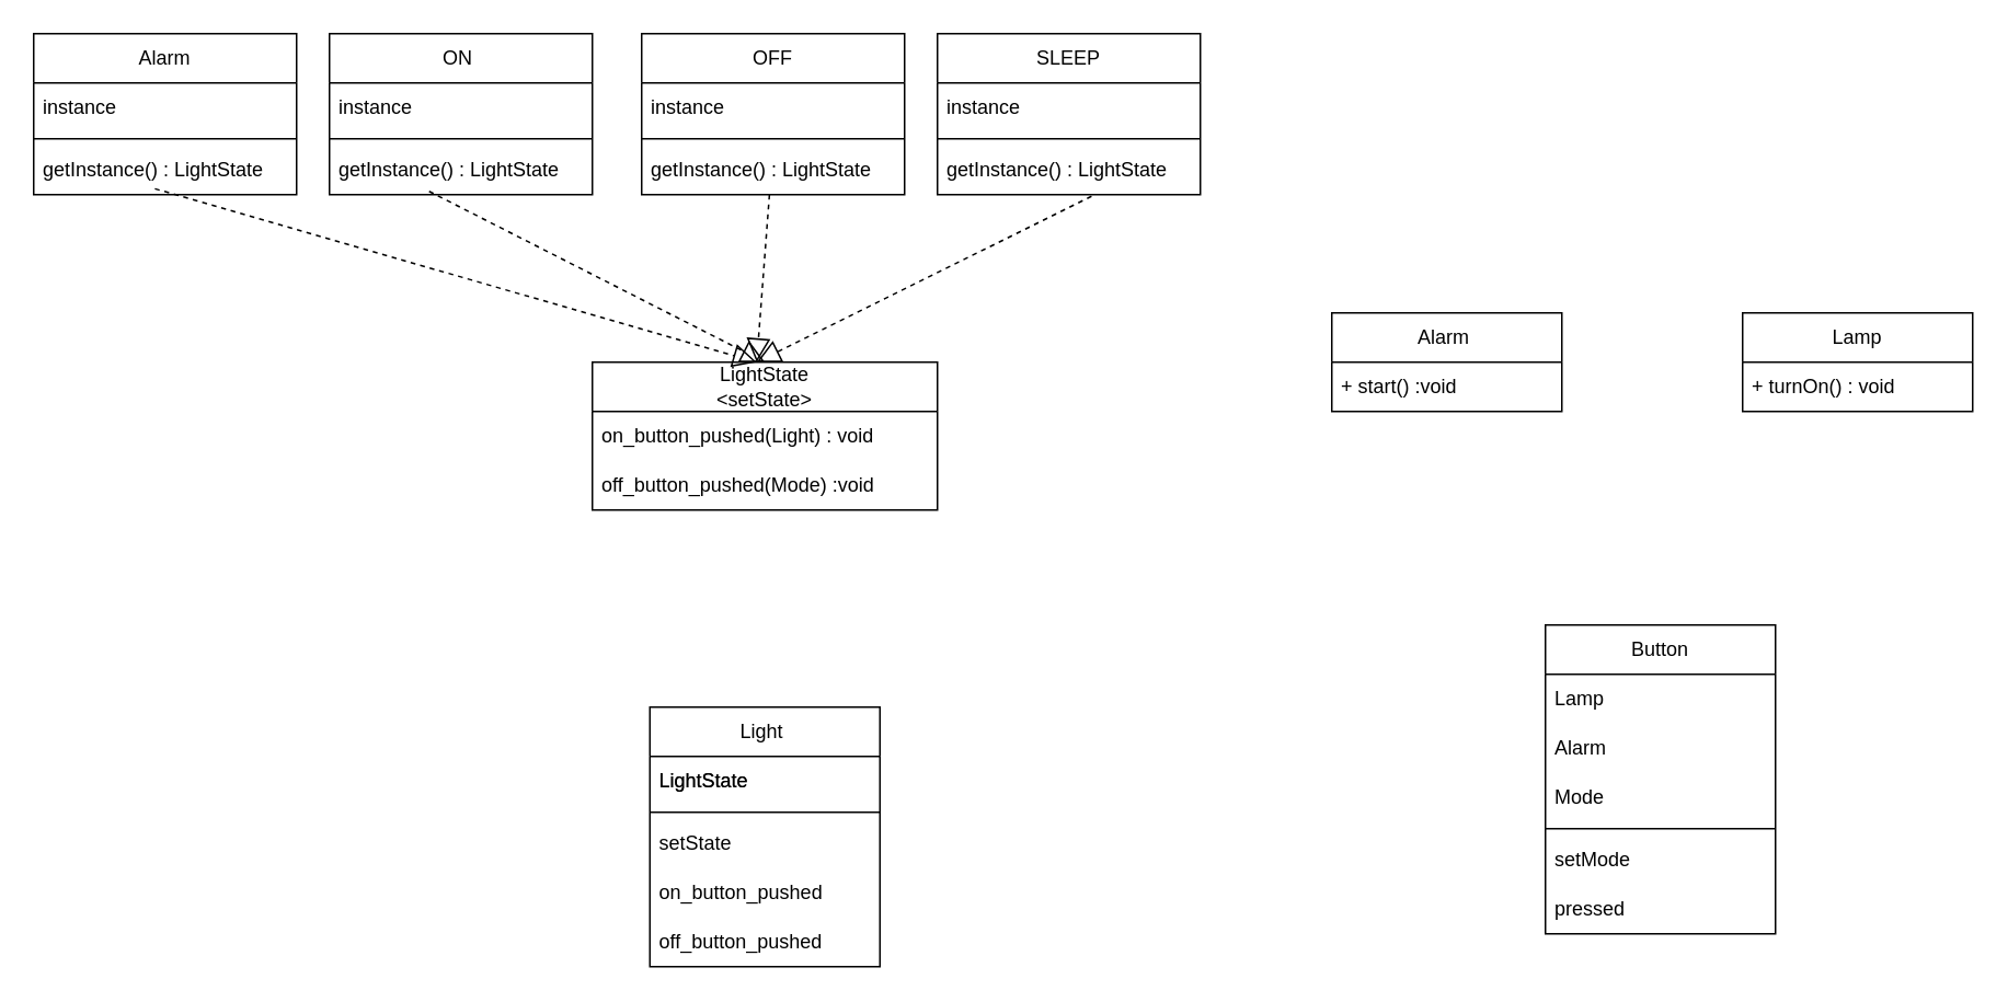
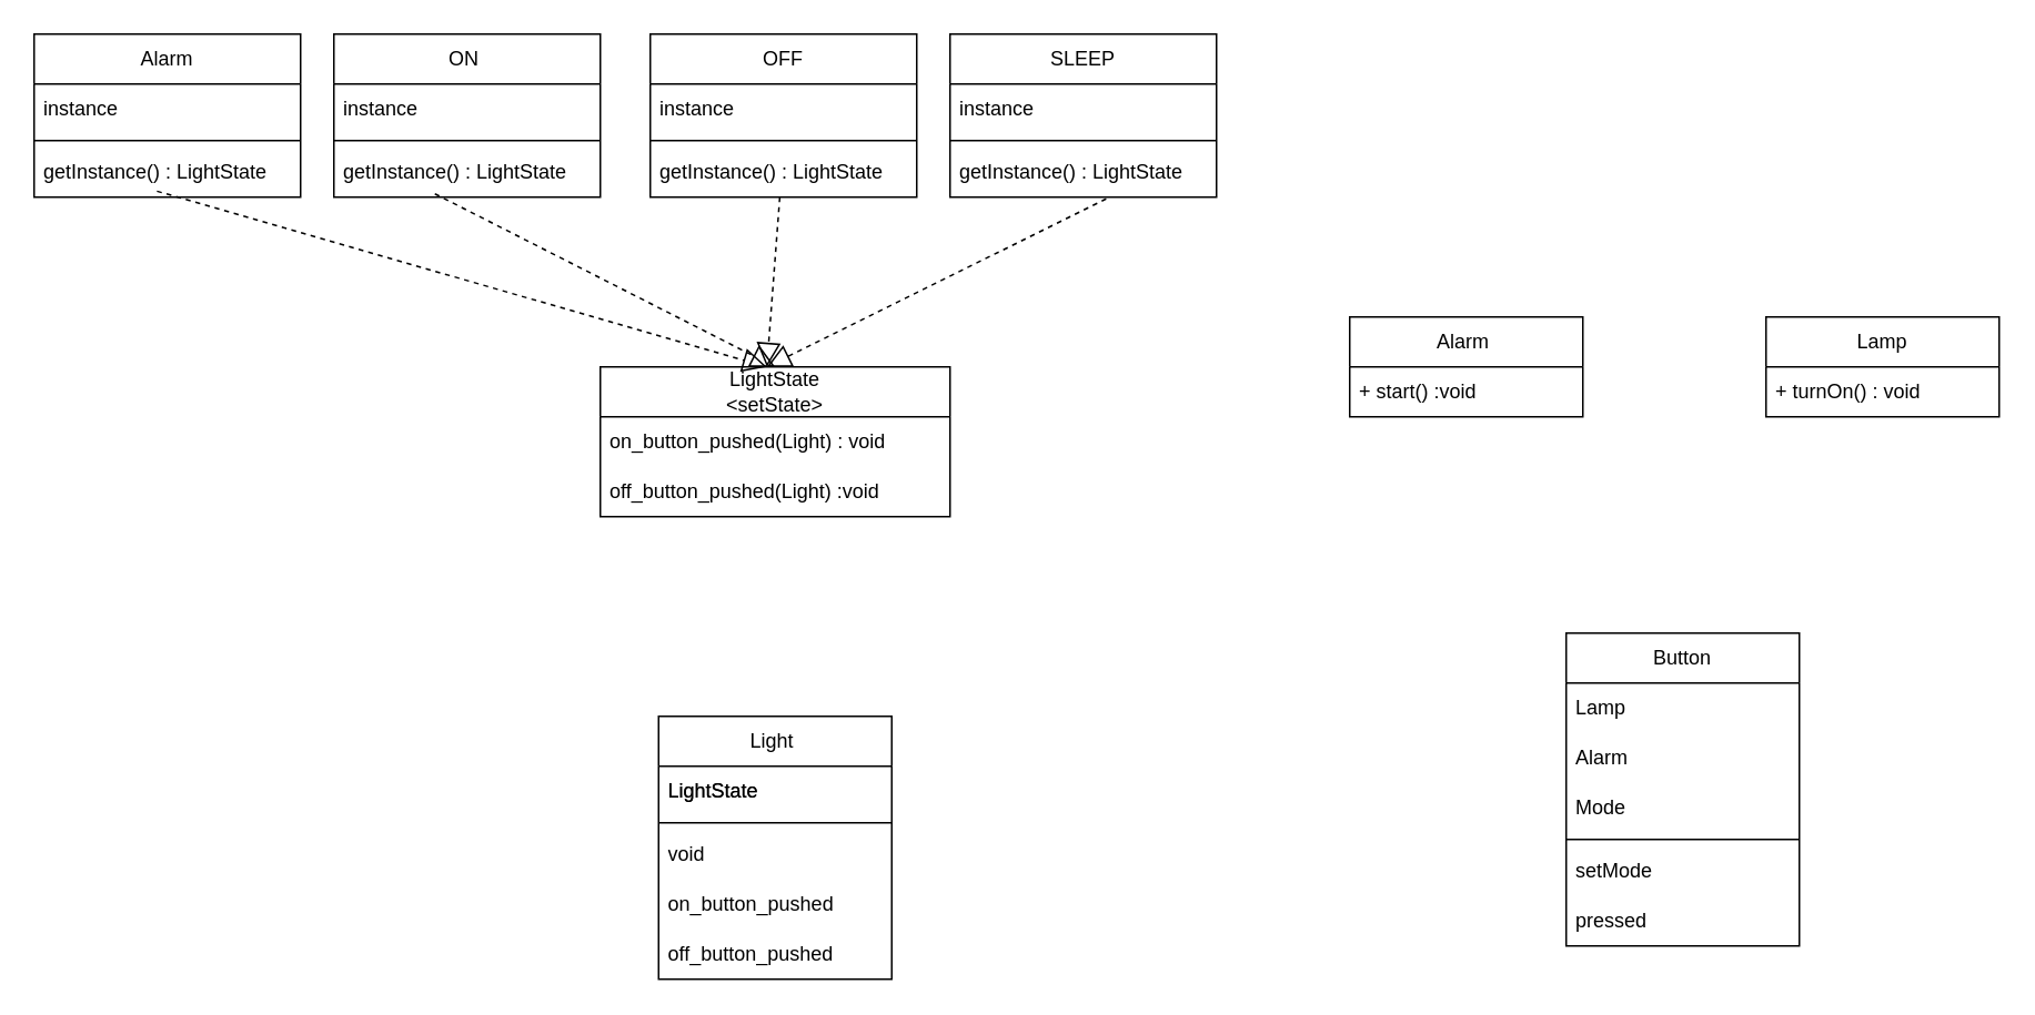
  <mxCell id="0" />
  <mxCell id="1" parent="0" />
  <mxCell id="2" value="Alarm&amp;nbsp;" style="swimlane;fontStyle=0;childLayout=stackLayout;horizontal=1;startSize=30;horizontalStack=0;resizeParent=1;resizeParentMax=0;resizeLast=0;collapsible=1;marginBottom=0;whiteSpace=wrap;html=1;" vertex="1" parent="1"><mxGeometry x="810" y="190" width="140" height="60" as="geometry" /></mxCell>
  <mxCell id="3" value="+ start()&lt;span style=&quot;background-color: initial;&quot;&gt;&amp;nbsp;:void&lt;/span&gt;" style="text;strokeColor=none;fillColor=none;align=left;verticalAlign=middle;spacingLeft=4;spacingRight=4;overflow=hidden;points=[[0,0.5],[1,0.5]];portConstraint=eastwest;rotatable=0;whiteSpace=wrap;html=1;" vertex="1" parent="2"><mxGeometry y="30" width="140" height="30" as="geometry" /></mxCell>
  <mxCell id="4" value="Lamp" style="swimlane;fontStyle=0;childLayout=stackLayout;horizontal=1;startSize=30;horizontalStack=0;resizeParent=1;resizeParentMax=0;resizeLast=0;collapsible=1;marginBottom=0;whiteSpace=wrap;html=1;" vertex="1" parent="1"><mxGeometry x="1060" y="190" width="140" height="60" as="geometry" /></mxCell>
  <mxCell id="5" value="+ turnOn() : void" style="text;strokeColor=none;fillColor=none;align=left;verticalAlign=middle;spacingLeft=4;spacingRight=4;overflow=hidden;points=[[0,0.5],[1,0.5]];portConstraint=eastwest;rotatable=0;whiteSpace=wrap;html=1;" vertex="1" parent="4"><mxGeometry y="30" width="140" height="30" as="geometry" /></mxCell>
  <mxCell id="6" value="Button" style="swimlane;fontStyle=0;childLayout=stackLayout;horizontal=1;startSize=30;horizontalStack=0;resizeParent=1;resizeParentMax=0;resizeLast=0;collapsible=1;marginBottom=0;whiteSpace=wrap;html=1;" vertex="1" parent="1"><mxGeometry x="940" y="380" width="140" height="188" as="geometry" /></mxCell>
  <mxCell id="7" value="Lamp&amp;nbsp;" style="text;strokeColor=none;fillColor=none;align=left;verticalAlign=middle;spacingLeft=4;spacingRight=4;overflow=hidden;points=[[0,0.5],[1,0.5]];portConstraint=eastwest;rotatable=0;whiteSpace=wrap;html=1;" vertex="1" parent="6"><mxGeometry y="30" width="140" height="30" as="geometry" /></mxCell>
  <mxCell id="8" value="Alarm&amp;nbsp;" style="text;strokeColor=none;fillColor=none;align=left;verticalAlign=middle;spacingLeft=4;spacingRight=4;overflow=hidden;points=[[0,0.5],[1,0.5]];portConstraint=eastwest;rotatable=0;whiteSpace=wrap;html=1;" vertex="1" parent="6"><mxGeometry y="60" width="140" height="30" as="geometry" /></mxCell>
  <mxCell id="9" value="Mode&amp;nbsp;" style="text;strokeColor=none;fillColor=none;align=left;verticalAlign=middle;spacingLeft=4;spacingRight=4;overflow=hidden;points=[[0,0.5],[1,0.5]];portConstraint=eastwest;rotatable=0;whiteSpace=wrap;html=1;" vertex="1" parent="6"><mxGeometry y="90" width="140" height="30" as="geometry" /></mxCell>
  <mxCell id="10" value="" style="line;strokeWidth=1;fillColor=none;align=left;verticalAlign=middle;spacingTop=-1;spacingLeft=3;spacingRight=3;rotatable=0;labelPosition=right;points=[];portConstraint=eastwest;strokeColor=inherit;" vertex="1" parent="6"><mxGeometry y="120" width="140" height="8" as="geometry" /></mxCell>
  <mxCell id="11" value="setMode" style="text;strokeColor=none;fillColor=none;align=left;verticalAlign=middle;spacingLeft=4;spacingRight=4;overflow=hidden;points=[[0,0.5],[1,0.5]];portConstraint=eastwest;rotatable=0;whiteSpace=wrap;html=1;" vertex="1" parent="6"><mxGeometry y="128" width="140" height="30" as="geometry" /></mxCell>
  <mxCell id="12" value="pressed" style="text;strokeColor=none;fillColor=none;align=left;verticalAlign=middle;spacingLeft=4;spacingRight=4;overflow=hidden;points=[[0,0.5],[1,0.5]];portConstraint=eastwest;rotatable=0;whiteSpace=wrap;html=1;" vertex="1" parent="6"><mxGeometry y="158" width="140" height="30" as="geometry" /></mxCell>
  <mxCell id="13" value="LightState&lt;br&gt;&amp;lt;setState&amp;gt;" style="swimlane;fontStyle=0;childLayout=stackLayout;horizontal=1;startSize=30;horizontalStack=0;resizeParent=1;resizeParentMax=0;resizeLast=0;collapsible=1;marginBottom=0;whiteSpace=wrap;html=1;" vertex="1" parent="1"><mxGeometry x="360" y="220" width="210" height="90" as="geometry" /></mxCell>
  <mxCell id="14" value="on_button_pushed(Light) : void" style="text;strokeColor=none;fillColor=none;align=left;verticalAlign=middle;spacingLeft=4;spacingRight=4;overflow=hidden;points=[[0,0.5],[1,0.5]];portConstraint=eastwest;rotatable=0;whiteSpace=wrap;html=1;" vertex="1" parent="13"><mxGeometry y="30" width="210" height="30" as="geometry" /></mxCell>
- <mxCell id="15" value="off_button_pushed(Mode) :void" style="text;strokeColor=none;fillColor=none;align=left;verticalAlign=middle;spacingLeft=4;spacingRight=4;overflow=hidden;points=[[0,0.5],[1,0.5]];portConstraint=eastwest;rotatable=0;whiteSpace=wrap;html=1;" vertex="1" parent="13"><mxGeometry y="60" width="210" height="30" as="geometry" /></mxCell>
+ <mxCell id="15" value="off_button_pushed(Light) :void" style="text;strokeColor=none;fillColor=none;align=left;verticalAlign=middle;spacingLeft=4;spacingRight=4;overflow=hidden;points=[[0,0.5],[1,0.5]];portConstraint=eastwest;rotatable=0;whiteSpace=wrap;html=1;" vertex="1" parent="13"><mxGeometry y="60" width="210" height="30" as="geometry" /></mxCell>
  <mxCell id="16" value="Light&amp;nbsp;" style="swimlane;fontStyle=0;childLayout=stackLayout;horizontal=1;startSize=30;horizontalStack=0;resizeParent=1;resizeParentMax=0;resizeLast=0;collapsible=1;marginBottom=0;whiteSpace=wrap;html=1;" vertex="1" parent="1"><mxGeometry x="395" y="430" width="140" height="158" as="geometry" /></mxCell>
  <mxCell id="17" value="LightState&amp;nbsp;" style="text;strokeColor=none;fillColor=none;align=left;verticalAlign=middle;spacingLeft=4;spacingRight=4;overflow=hidden;points=[[0,0.5],[1,0.5]];portConstraint=eastwest;rotatable=0;whiteSpace=wrap;html=1;" vertex="1" parent="16"><mxGeometry y="30" width="140" height="30" as="geometry" /></mxCell>
  <mxCell id="18" value="" style="line;strokeWidth=1;fillColor=none;align=left;verticalAlign=middle;spacingTop=-1;spacingLeft=3;spacingRight=3;rotatable=0;labelPosition=right;points=[];portConstraint=eastwest;strokeColor=inherit;" vertex="1" parent="16"><mxGeometry y="60" width="140" height="8" as="geometry" /></mxCell>
- <mxCell id="19" value="setState" style="text;strokeColor=none;fillColor=none;align=left;verticalAlign=middle;spacingLeft=4;spacingRight=4;overflow=hidden;points=[[0,0.5],[1,0.5]];portConstraint=eastwest;rotatable=0;whiteSpace=wrap;html=1;" vertex="1" parent="16"><mxGeometry y="68" width="140" height="30" as="geometry" /></mxCell>
+ <mxCell id="19" value="void" style="text;strokeColor=none;fillColor=none;align=left;verticalAlign=middle;spacingLeft=4;spacingRight=4;overflow=hidden;points=[[0,0.5],[1,0.5]];portConstraint=eastwest;rotatable=0;whiteSpace=wrap;html=1;" vertex="1" parent="16"><mxGeometry y="68" width="140" height="30" as="geometry" /></mxCell>
  <mxCell id="20" value="on_button_pushed" style="text;strokeColor=none;fillColor=none;align=left;verticalAlign=middle;spacingLeft=4;spacingRight=4;overflow=hidden;points=[[0,0.5],[1,0.5]];portConstraint=eastwest;rotatable=0;whiteSpace=wrap;html=1;" vertex="1" parent="16"><mxGeometry y="98" width="140" height="30" as="geometry" /></mxCell>
  <mxCell id="21" value="off_button_pushed" style="text;strokeColor=none;fillColor=none;align=left;verticalAlign=middle;spacingLeft=4;spacingRight=4;overflow=hidden;points=[[0,0.5],[1,0.5]];portConstraint=eastwest;rotatable=0;whiteSpace=wrap;html=1;" vertex="1" parent="16"><mxGeometry y="128" width="140" height="30" as="geometry" /></mxCell>
  <mxCell id="22" value="ON&amp;nbsp;" style="swimlane;fontStyle=0;childLayout=stackLayout;horizontal=1;startSize=30;horizontalStack=0;resizeParent=1;resizeParentMax=0;resizeLast=0;collapsible=1;marginBottom=0;whiteSpace=wrap;html=1;" vertex="1" parent="1"><mxGeometry x="200" y="20" width="160" height="98" as="geometry" /></mxCell>
  <mxCell id="23" value="instance" style="text;strokeColor=none;fillColor=none;align=left;verticalAlign=middle;spacingLeft=4;spacingRight=4;overflow=hidden;points=[[0,0.5],[1,0.5]];portConstraint=eastwest;rotatable=0;whiteSpace=wrap;html=1;" vertex="1" parent="22"><mxGeometry y="30" width="160" height="30" as="geometry" /></mxCell>
  <mxCell id="24" value="" style="line;strokeWidth=1;fillColor=none;align=left;verticalAlign=middle;spacingTop=-1;spacingLeft=3;spacingRight=3;rotatable=0;labelPosition=right;points=[];portConstraint=eastwest;strokeColor=inherit;" vertex="1" parent="22"><mxGeometry y="60" width="160" height="8" as="geometry" /></mxCell>
  <mxCell id="25" value="getInstance() : LightState" style="text;strokeColor=none;fillColor=none;align=left;verticalAlign=middle;spacingLeft=4;spacingRight=4;overflow=hidden;points=[[0,0.5],[1,0.5]];portConstraint=eastwest;rotatable=0;whiteSpace=wrap;html=1;" vertex="1" parent="22"><mxGeometry y="68" width="160" height="30" as="geometry" /></mxCell>
  <mxCell id="26" value="OFF" style="swimlane;fontStyle=0;childLayout=stackLayout;horizontal=1;startSize=30;horizontalStack=0;resizeParent=1;resizeParentMax=0;resizeLast=0;collapsible=1;marginBottom=0;whiteSpace=wrap;html=1;" vertex="1" parent="1"><mxGeometry x="390" y="20" width="160" height="98" as="geometry" /></mxCell>
  <mxCell id="27" value="instance" style="text;strokeColor=none;fillColor=none;align=left;verticalAlign=middle;spacingLeft=4;spacingRight=4;overflow=hidden;points=[[0,0.5],[1,0.5]];portConstraint=eastwest;rotatable=0;whiteSpace=wrap;html=1;" vertex="1" parent="26"><mxGeometry y="30" width="160" height="30" as="geometry" /></mxCell>
  <mxCell id="28" value="" style="line;strokeWidth=1;fillColor=none;align=left;verticalAlign=middle;spacingTop=-1;spacingLeft=3;spacingRight=3;rotatable=0;labelPosition=right;points=[];portConstraint=eastwest;strokeColor=inherit;" vertex="1" parent="26"><mxGeometry y="60" width="160" height="8" as="geometry" /></mxCell>
  <mxCell id="29" value="getInstance() : LightState" style="text;strokeColor=none;fillColor=none;align=left;verticalAlign=middle;spacingLeft=4;spacingRight=4;overflow=hidden;points=[[0,0.5],[1,0.5]];portConstraint=eastwest;rotatable=0;whiteSpace=wrap;html=1;" vertex="1" parent="26"><mxGeometry y="68" width="160" height="30" as="geometry" /></mxCell>
  <mxCell id="30" value="SLEEP" style="swimlane;fontStyle=0;childLayout=stackLayout;horizontal=1;startSize=30;horizontalStack=0;resizeParent=1;resizeParentMax=0;resizeLast=0;collapsible=1;marginBottom=0;whiteSpace=wrap;html=1;" vertex="1" parent="1"><mxGeometry x="570" y="20" width="160" height="98" as="geometry" /></mxCell>
  <mxCell id="31" value="instance" style="text;strokeColor=none;fillColor=none;align=left;verticalAlign=middle;spacingLeft=4;spacingRight=4;overflow=hidden;points=[[0,0.5],[1,0.5]];portConstraint=eastwest;rotatable=0;whiteSpace=wrap;html=1;" vertex="1" parent="30"><mxGeometry y="30" width="160" height="30" as="geometry" /></mxCell>
  <mxCell id="32" value="" style="line;strokeWidth=1;fillColor=none;align=left;verticalAlign=middle;spacingTop=-1;spacingLeft=3;spacingRight=3;rotatable=0;labelPosition=right;points=[];portConstraint=eastwest;strokeColor=inherit;" vertex="1" parent="30"><mxGeometry y="60" width="160" height="8" as="geometry" /></mxCell>
  <mxCell id="33" value="getInstance() : LightState" style="text;strokeColor=none;fillColor=none;align=left;verticalAlign=middle;spacingLeft=4;spacingRight=4;overflow=hidden;points=[[0,0.5],[1,0.5]];portConstraint=eastwest;rotatable=0;whiteSpace=wrap;html=1;" vertex="1" parent="30"><mxGeometry y="68" width="160" height="30" as="geometry" /></mxCell>
  <mxCell id="34" value="" style="endArrow=block;dashed=1;endFill=0;endSize=12;html=1;rounded=0;exitX=0.379;exitY=0.933;exitDx=0;exitDy=0;exitPerimeter=0;entryX=0.5;entryY=0;entryDx=0;entryDy=0;" edge="1" parent="1" source="25" target="13"><mxGeometry width="160" relative="1" as="geometry"><mxPoint x="320" y="180" as="sourcePoint" /><mxPoint x="480" y="180" as="targetPoint" /></mxGeometry></mxCell>
  <mxCell id="35" value="" style="endArrow=block;dashed=1;endFill=0;endSize=12;html=1;rounded=0;exitX=0.486;exitY=1;exitDx=0;exitDy=0;exitPerimeter=0;" edge="1" parent="1" source="29"><mxGeometry width="160" relative="1" as="geometry"><mxPoint x="263" y="148" as="sourcePoint" /><mxPoint x="460" y="220" as="targetPoint" /></mxGeometry></mxCell>
  <mxCell id="36" value="" style="endArrow=block;dashed=1;endFill=0;endSize=12;html=1;rounded=0;exitX=0.586;exitY=1.033;exitDx=0;exitDy=0;exitPerimeter=0;" edge="1" parent="1" source="33"><mxGeometry width="160" relative="1" as="geometry"><mxPoint x="273" y="158" as="sourcePoint" /><mxPoint x="460" y="220" as="targetPoint" /></mxGeometry></mxCell>
  <mxCell id="37" value="LightState&amp;nbsp;" style="text;strokeColor=none;fillColor=none;align=left;verticalAlign=middle;spacingLeft=4;spacingRight=4;overflow=hidden;points=[[0,0.5],[1,0.5]];portConstraint=eastwest;rotatable=0;whiteSpace=wrap;html=1;" vertex="1" parent="1"><mxGeometry x="395" y="460" width="140" height="30" as="geometry" /></mxCell>
  <mxCell id="38" value="Alarm" style="swimlane;fontStyle=0;childLayout=stackLayout;horizontal=1;startSize=30;horizontalStack=0;resizeParent=1;resizeParentMax=0;resizeLast=0;collapsible=1;marginBottom=0;whiteSpace=wrap;html=1;" vertex="1" parent="1"><mxGeometry x="20" y="20" width="160" height="98" as="geometry" /></mxCell>
  <mxCell id="39" value="instance" style="text;strokeColor=none;fillColor=none;align=left;verticalAlign=middle;spacingLeft=4;spacingRight=4;overflow=hidden;points=[[0,0.5],[1,0.5]];portConstraint=eastwest;rotatable=0;whiteSpace=wrap;html=1;" vertex="1" parent="38"><mxGeometry y="30" width="160" height="30" as="geometry" /></mxCell>
  <mxCell id="40" value="" style="line;strokeWidth=1;fillColor=none;align=left;verticalAlign=middle;spacingTop=-1;spacingLeft=3;spacingRight=3;rotatable=0;labelPosition=right;points=[];portConstraint=eastwest;strokeColor=inherit;" vertex="1" parent="38"><mxGeometry y="60" width="160" height="8" as="geometry" /></mxCell>
  <mxCell id="41" value="getInstance() : LightState" style="text;strokeColor=none;fillColor=none;align=left;verticalAlign=middle;spacingLeft=4;spacingRight=4;overflow=hidden;points=[[0,0.5],[1,0.5]];portConstraint=eastwest;rotatable=0;whiteSpace=wrap;html=1;" vertex="1" parent="38"><mxGeometry y="68" width="160" height="30" as="geometry" /></mxCell>
  <mxCell id="42" value="" style="endArrow=block;dashed=1;endFill=0;endSize=12;html=1;rounded=0;exitX=0.461;exitY=0.88;exitDx=0;exitDy=0;exitPerimeter=0;" edge="1" parent="1" source="41"><mxGeometry width="160" relative="1" as="geometry"><mxPoint x="271" y="126" as="sourcePoint" /><mxPoint x="460" y="220" as="targetPoint" /></mxGeometry></mxCell>
